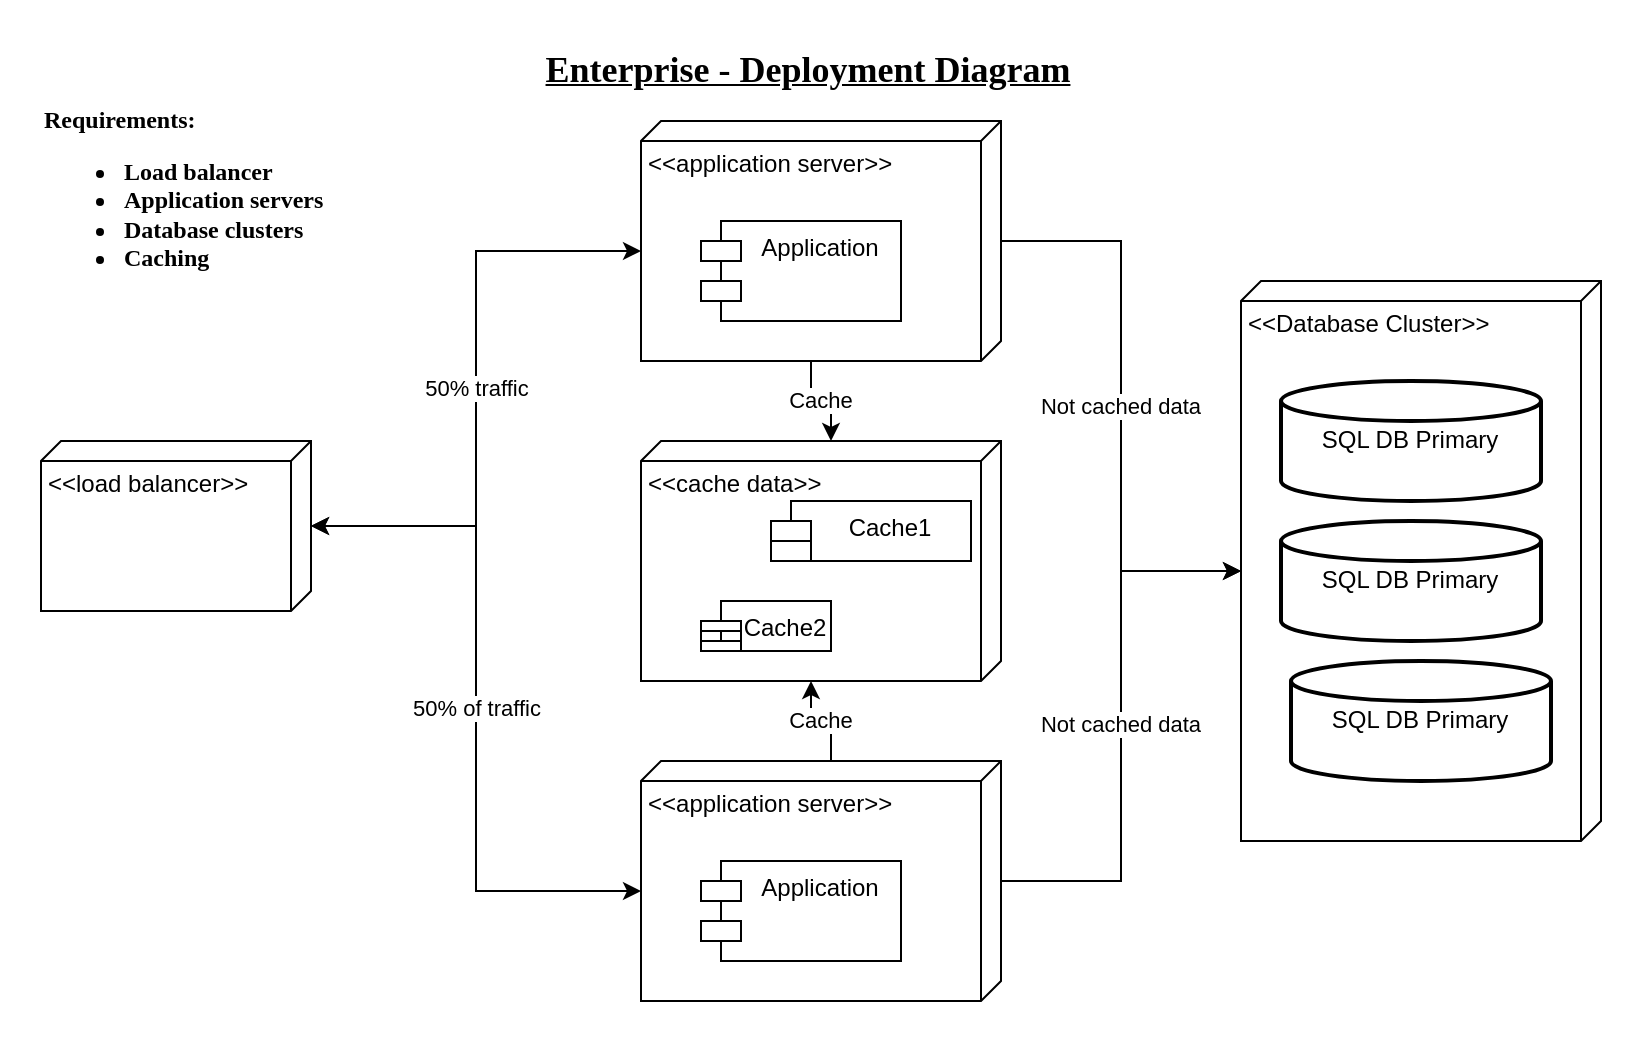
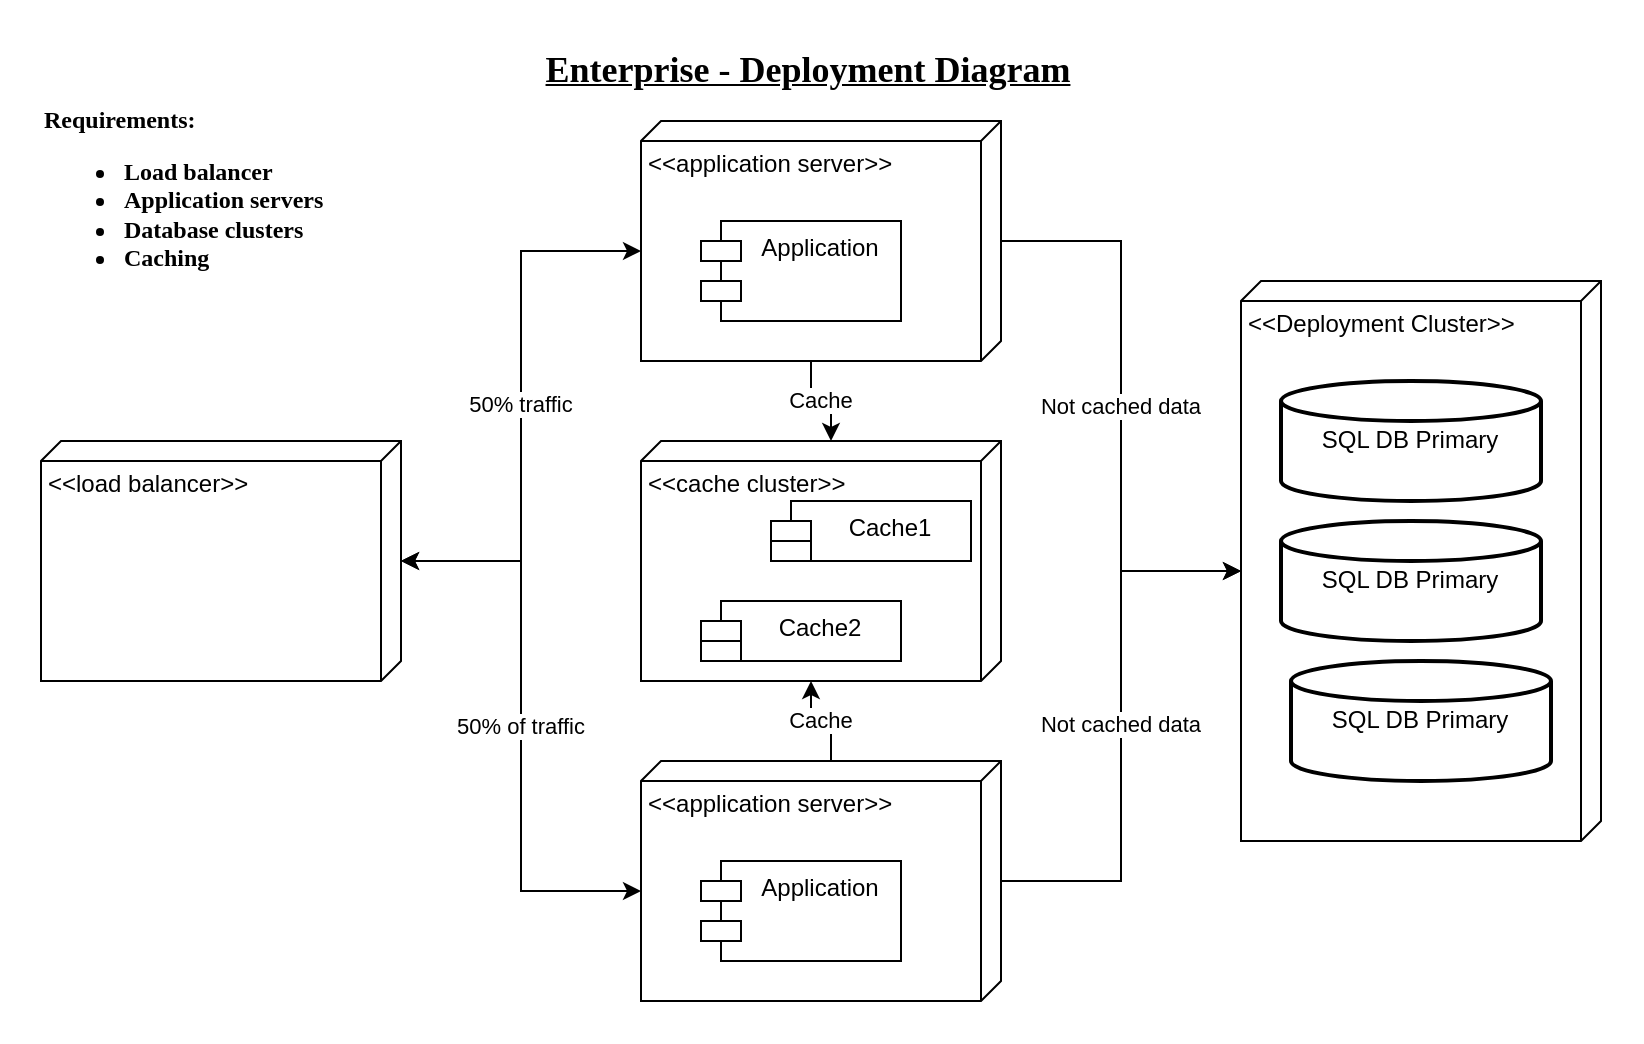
  <mxCell id="0" />
  <mxCell id="1" parent="0" />
  <mxCell id="2" value="&lt;div&gt;&lt;div style=&quot;&quot;&gt;&lt;font face=&quot;Coming Soon&quot;&gt;&lt;b&gt;Requirements:&lt;/b&gt;&lt;/font&gt;&lt;/div&gt;&lt;ul&gt;&lt;li&gt;&lt;font data-font-src=&quot;https://fonts.googleapis.com/css?family=Coming+Soon&quot; face=&quot;Coming Soon&quot;&gt;&lt;b&gt;Load balancer&lt;/b&gt;&lt;/font&gt;&lt;/li&gt;&lt;li&gt;&lt;font data-font-src=&quot;https://fonts.googleapis.com/css?family=Coming+Soon&quot; face=&quot;Coming Soon&quot;&gt;&lt;b&gt;Application servers&lt;/b&gt;&lt;/font&gt;&lt;/li&gt;&lt;li&gt;&lt;font data-font-src=&quot;https://fonts.googleapis.com/css?family=Coming+Soon&quot; face=&quot;Coming Soon&quot;&gt;&lt;b&gt;Database clusters&lt;/b&gt;&lt;/font&gt;&lt;/li&gt;&lt;li&gt;&lt;font data-font-src=&quot;https://fonts.googleapis.com/css?family=Coming+Soon&quot; face=&quot;Coming Soon&quot;&gt;&lt;b&gt;Caching&lt;/b&gt;&lt;/font&gt;&lt;/li&gt;&lt;/ul&gt;&lt;/div&gt;" style="text;html=1;strokeColor=none;fillColor=none;align=left;verticalAlign=middle;whiteSpace=wrap;rounded=0;" parent="1" vertex="1"><mxGeometry x="20" y="20" width="160" height="160" as="geometry" /></mxCell>
  <mxCell id="3" value="&lt;h2&gt;&lt;font data-font-src=&quot;https://fonts.googleapis.com/css?family=Coming+Soon&quot; face=&quot;Coming Soon&quot;&gt;&lt;u&gt;Enterprise - Deployment Diagram&lt;/u&gt;&lt;/font&gt;&lt;/h2&gt;" style="text;html=1;strokeColor=none;fillColor=none;align=center;verticalAlign=middle;whiteSpace=wrap;rounded=0;" parent="1" vertex="1"><mxGeometry x="244" y="20" width="320" height="30" as="geometry" /></mxCell>
  <mxCell id="4" value="50% traffic" style="edgeStyle=orthogonalEdgeStyle;rounded=0;orthogonalLoop=1;jettySize=auto;html=1;entryX=0;entryY=0;entryDx=65;entryDy=180;entryPerimeter=0;startArrow=classic;startFill=1;" edge="1" parent="1" source="6" target="8"><mxGeometry relative="1" as="geometry" /></mxCell>
  <mxCell id="5" value="50% of traffic" style="edgeStyle=orthogonalEdgeStyle;rounded=0;orthogonalLoop=1;jettySize=auto;html=1;entryX=0;entryY=0;entryDx=65;entryDy=180;entryPerimeter=0;startArrow=classic;startFill=1;" edge="1" parent="1" source="6" target="15"><mxGeometry relative="1" as="geometry" /></mxCell>
- <mxCell id="6" value="&amp;lt;&amp;lt;load balancer&amp;gt;&amp;gt;" style="verticalAlign=top;align=left;spacingTop=8;spacingLeft=2;spacingRight=12;shape=cube;size=10;direction=south;fontStyle=0;html=1;whiteSpace=wrap;" vertex="1" parent="1"><mxGeometry x="20" y="220" width="135" height="85" as="geometry" /></mxCell>
+ <mxCell id="6" value="&amp;lt;&amp;lt;load balancer&amp;gt;&amp;gt;" style="verticalAlign=top;align=left;spacingTop=8;spacingLeft=2;spacingRight=12;shape=cube;size=10;direction=south;fontStyle=0;html=1;whiteSpace=wrap;" vertex="1" parent="1"><mxGeometry x="20" y="220" width="180" height="120" as="geometry" /></mxCell>
  <mxCell id="7" value="" style="group" vertex="1" connectable="0" parent="1"><mxGeometry x="320" y="60" width="180" height="120" as="geometry" /></mxCell>
  <mxCell id="8" value="&amp;lt;&amp;lt;application server&amp;gt;&amp;gt;" style="verticalAlign=top;align=left;spacingTop=8;spacingLeft=2;spacingRight=12;shape=cube;size=10;direction=south;fontStyle=0;html=1;whiteSpace=wrap;" vertex="1" parent="7"><mxGeometry width="180" height="120" as="geometry" /></mxCell>
  <mxCell id="9" value="Application" style="shape=module;align=left;spacingLeft=20;align=center;verticalAlign=top;whiteSpace=wrap;html=1;" vertex="1" parent="7"><mxGeometry x="30" y="50" width="100" height="50" as="geometry" /></mxCell>
  <mxCell id="10" value="" style="group" vertex="1" connectable="0" parent="1"><mxGeometry x="320" y="220" width="180" height="120" as="geometry" /></mxCell>
- <mxCell id="11" value="&amp;lt;&amp;lt;cache data&amp;gt;&amp;gt;" style="verticalAlign=top;align=left;spacingTop=8;spacingLeft=2;spacingRight=12;shape=cube;size=10;direction=south;fontStyle=0;html=1;whiteSpace=wrap;" vertex="1" parent="10"><mxGeometry width="180" height="120" as="geometry" /></mxCell>
+ <mxCell id="11" value="&amp;lt;&amp;lt;cache cluster&amp;gt;&amp;gt;" style="verticalAlign=top;align=left;spacingTop=8;spacingLeft=2;spacingRight=12;shape=cube;size=10;direction=south;fontStyle=0;html=1;whiteSpace=wrap;" vertex="1" parent="10"><mxGeometry width="180" height="120" as="geometry" /></mxCell>
  <mxCell id="12" value="Cache1" style="shape=module;align=left;spacingLeft=20;align=center;verticalAlign=top;whiteSpace=wrap;html=1;" vertex="1" parent="10"><mxGeometry x="65" y="30" width="100" height="30" as="geometry" /></mxCell>
- <mxCell id="13" value="Cache2" style="shape=module;align=left;spacingLeft=20;align=center;verticalAlign=top;whiteSpace=wrap;html=1;" vertex="1" parent="10"><mxGeometry x="30" y="80" width="65" height="25" as="geometry" /></mxCell>
+ <mxCell id="13" value="Cache2" style="shape=module;align=left;spacingLeft=20;align=center;verticalAlign=top;whiteSpace=wrap;html=1;" vertex="1" parent="10"><mxGeometry x="30" y="80" width="100" height="30" as="geometry" /></mxCell>
  <mxCell id="14" value="" style="group" vertex="1" connectable="0" parent="1"><mxGeometry x="320" y="380" width="180" height="120" as="geometry" /></mxCell>
  <mxCell id="15" value="&amp;lt;&amp;lt;application server&amp;gt;&amp;gt;" style="verticalAlign=top;align=left;spacingTop=8;spacingLeft=2;spacingRight=12;shape=cube;size=10;direction=south;fontStyle=0;html=1;whiteSpace=wrap;" vertex="1" parent="14"><mxGeometry width="180" height="120" as="geometry" /></mxCell>
  <mxCell id="16" value="Application" style="shape=module;align=left;spacingLeft=20;align=center;verticalAlign=top;whiteSpace=wrap;html=1;" vertex="1" parent="14"><mxGeometry x="30" y="50" width="100" height="50" as="geometry" /></mxCell>
- <mxCell id="17" value="&amp;lt;&amp;lt;Database Cluster&amp;gt;&amp;gt;" style="verticalAlign=top;align=left;spacingTop=8;spacingLeft=2;spacingRight=12;shape=cube;size=10;direction=south;fontStyle=0;html=1;whiteSpace=wrap;" vertex="1" parent="1"><mxGeometry x="620" y="140" width="180" height="280" as="geometry" /></mxCell>
+ <mxCell id="17" value="&amp;lt;&amp;lt;Deployment Cluster&amp;gt;&amp;gt;" style="verticalAlign=top;align=left;spacingTop=8;spacingLeft=2;spacingRight=12;shape=cube;size=10;direction=south;fontStyle=0;html=1;whiteSpace=wrap;" vertex="1" parent="1"><mxGeometry x="620" y="140" width="180" height="280" as="geometry" /></mxCell>
  <mxCell id="18" value="SQL DB Primary" style="strokeWidth=2;html=1;shape=mxgraph.flowchart.database;whiteSpace=wrap;" vertex="1" parent="1"><mxGeometry x="640" y="190" width="130" height="60" as="geometry" /></mxCell>
  <mxCell id="19" value="SQL DB Primary" style="strokeWidth=2;html=1;shape=mxgraph.flowchart.database;whiteSpace=wrap;" vertex="1" parent="1"><mxGeometry x="640" y="260" width="130" height="60" as="geometry" /></mxCell>
  <mxCell id="20" value="SQL DB Primary" style="strokeWidth=2;html=1;shape=mxgraph.flowchart.database;whiteSpace=wrap;" vertex="1" parent="1"><mxGeometry x="645" y="330" width="130" height="60" as="geometry" /></mxCell>
  <mxCell id="21" value="Cache" style="edgeStyle=orthogonalEdgeStyle;rounded=0;orthogonalLoop=1;jettySize=auto;html=1;exitX=0;exitY=0;exitDx=0;exitDy=85;exitPerimeter=0;entryX=0;entryY=0;entryDx=120;entryDy=95;entryPerimeter=0;" edge="1" parent="1" source="15" target="11"><mxGeometry relative="1" as="geometry" /></mxCell>
  <mxCell id="22" value="Cache" style="edgeStyle=orthogonalEdgeStyle;rounded=0;orthogonalLoop=1;jettySize=auto;html=1;exitX=0;exitY=0;exitDx=120;exitDy=95;exitPerimeter=0;entryX=0;entryY=0;entryDx=0;entryDy=85;entryPerimeter=0;" edge="1" parent="1" source="8" target="11"><mxGeometry relative="1" as="geometry" /></mxCell>
  <mxCell id="23" value="Not cached data" style="edgeStyle=orthogonalEdgeStyle;rounded=0;orthogonalLoop=1;jettySize=auto;html=1;entryX=0;entryY=0;entryDx=145;entryDy=180;entryPerimeter=0;" edge="1" parent="1" source="8" target="17"><mxGeometry relative="1" as="geometry" /></mxCell>
  <mxCell id="24" value="Not cached data" style="edgeStyle=orthogonalEdgeStyle;rounded=0;orthogonalLoop=1;jettySize=auto;html=1;entryX=0;entryY=0;entryDx=145;entryDy=180;entryPerimeter=0;" edge="1" parent="1" source="15" target="17"><mxGeometry relative="1" as="geometry" /></mxCell>
